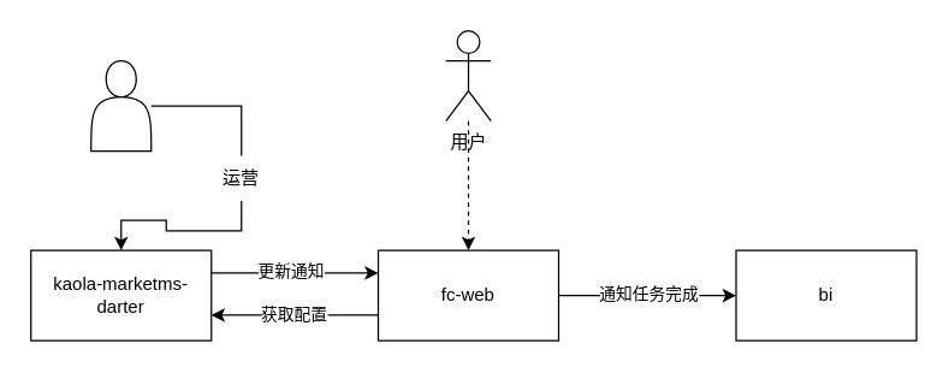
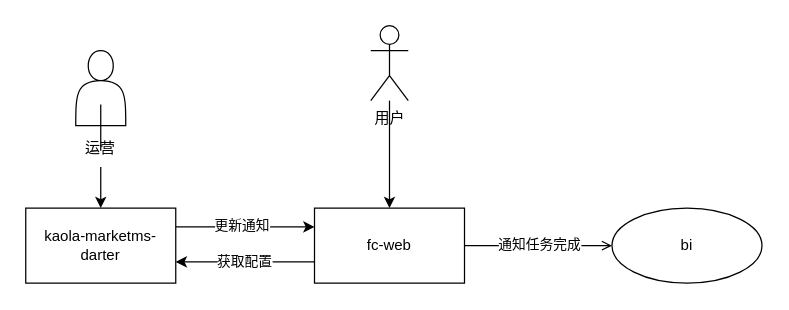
  <mxCell id="0" />
  <mxCell id="1" parent="0" />
  <mxCell id="2" value="kaola-marketms-darter" style="rounded=0;whiteSpace=wrap;html=1;" vertex="1" parent="1"><mxGeometry x="20" y="166" width="120" height="60" as="geometry" /></mxCell>
  <mxCell id="3" value="获取配置" style="edgeStyle=orthogonalEdgeStyle;rounded=0;orthogonalLoop=1;jettySize=auto;html=1;" edge="1" parent="1" source="6" target="2"><mxGeometry relative="1" as="geometry"><Array as="points"><mxPoint x="193" y="209" /><mxPoint x="193" y="209" /></Array></mxGeometry></mxCell>
- <mxCell id="4" value="" style="edgeStyle=orthogonalEdgeStyle;rounded=0;orthogonalLoop=1;jettySize=auto;html=1;" edge="1" parent="1" source="6" target="9"><mxGeometry relative="1" as="geometry" /></mxCell>
+ <mxCell id="4" value="" style="edgeStyle=orthogonalEdgeStyle;rounded=0;orthogonalLoop=1;jettySize=auto;html=1;endArrow=open;" edge="1" parent="1" source="6" target="9"><mxGeometry relative="1" as="geometry" /></mxCell>
  <mxCell id="5" value="通知任务完成" style="edgeLabel;html=1;align=center;verticalAlign=middle;resizable=0;points=[];" vertex="1" connectable="0" parent="4"><mxGeometry x="-0.152" y="1" relative="1" as="geometry"><mxPoint x="9" y="-1" as="offset" /></mxGeometry></mxCell>
  <mxCell id="6" value="fc-web" style="rounded=0;whiteSpace=wrap;html=1;" vertex="1" parent="1"><mxGeometry x="251" y="166" width="120" height="60" as="geometry" /></mxCell>
- <mxCell id="7" value="" style="edgeStyle=orthogonalEdgeStyle;rounded=0;orthogonalLoop=1;jettySize=auto;html=1;dashed=1;" edge="1" parent="1" source="8" target="6"><mxGeometry relative="1" as="geometry" /></mxCell>
+ <mxCell id="7" value="" style="edgeStyle=orthogonalEdgeStyle;rounded=0;orthogonalLoop=1;jettySize=auto;html=1;" edge="1" parent="1" source="8" target="6"><mxGeometry relative="1" as="geometry" /></mxCell>
  <mxCell id="8" value="用户" style="shape=umlActor;verticalLabelPosition=bottom;verticalAlign=top;html=1;outlineConnect=0;" vertex="1" parent="1"><mxGeometry x="296" y="20" width="30" height="60" as="geometry" /></mxCell>
- <mxCell id="9" value="bi" style="rounded=0;whiteSpace=wrap;html=1;" vertex="1" parent="1"><mxGeometry x="489" y="166" width="120" height="60" as="geometry" /></mxCell>
+ <mxCell id="9" value="bi" style="ellipse;whiteSpace=wrap;html=1;" vertex="1" parent="1"><mxGeometry x="489" y="166" width="120" height="60" as="geometry" /></mxCell>
  <mxCell id="10" value="" style="endArrow=classic;html=1;rounded=0;exitX=1;exitY=0.25;exitDx=0;exitDy=0;entryX=0;entryY=0.25;entryDx=0;entryDy=0;" edge="1" parent="1" source="2" target="6"><mxGeometry width="50" height="50" relative="1" as="geometry"><mxPoint x="169" y="222" as="sourcePoint" /><mxPoint x="219" y="172" as="targetPoint" /></mxGeometry></mxCell>
  <mxCell id="11" value="更新通知" style="edgeLabel;html=1;align=center;verticalAlign=middle;resizable=0;points=[];" vertex="1" connectable="0" parent="10"><mxGeometry x="-0.063" y="2" relative="1" as="geometry"><mxPoint as="offset" /></mxGeometry></mxCell>
  <mxCell id="12" style="edgeStyle=orthogonalEdgeStyle;rounded=0;orthogonalLoop=1;jettySize=auto;html=1;startArrow=none;" edge="1" parent="1" source="14" target="2"><mxGeometry relative="1" as="geometry" /></mxCell>
  <mxCell id="13" value="" style="shape=actor;whiteSpace=wrap;html=1;" vertex="1" parent="1"><mxGeometry x="60" y="40" width="40" height="60" as="geometry" /></mxCell>
- <mxCell id="14" value="运营" style="text;html=1;strokeColor=none;fillColor=none;align=center;verticalAlign=middle;whiteSpace=wrap;rounded=0;" vertex="1" parent="1"><mxGeometry x="130" y="103" width="60" height="30" as="geometry" /></mxCell>
+ <mxCell id="14" value="运营" style="text;html=1;strokeColor=none;fillColor=none;align=center;verticalAlign=middle;whiteSpace=wrap;rounded=0;" vertex="1" parent="1"><mxGeometry x="50" y="103" width="60" height="30" as="geometry" /></mxCell>
  <mxCell id="15" value="" style="edgeStyle=orthogonalEdgeStyle;rounded=0;orthogonalLoop=1;jettySize=auto;html=1;endArrow=none;" edge="1" parent="1" source="13" target="14"><mxGeometry relative="1" as="geometry"><mxPoint x="80" y="100" as="sourcePoint" /><mxPoint x="80" y="166" as="targetPoint" /></mxGeometry></mxCell>
